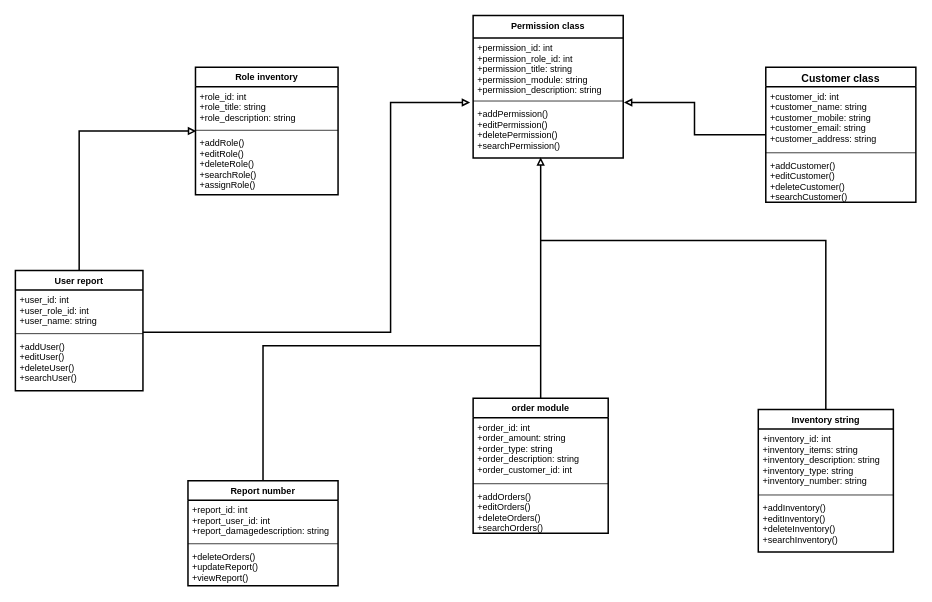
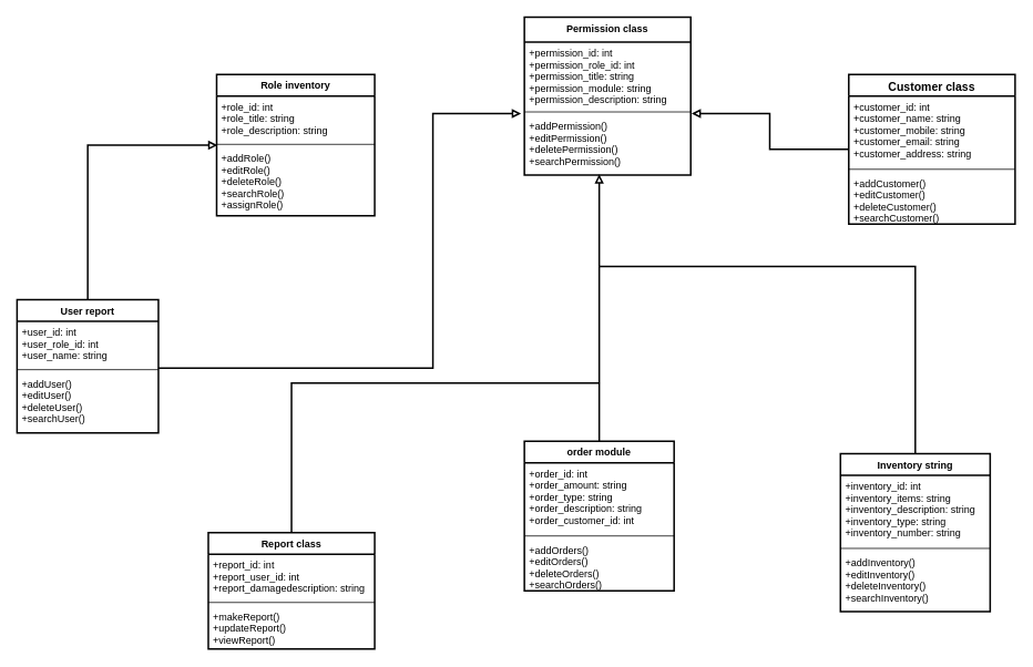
  <mxCell id="0" />
  <mxCell id="1" parent="0" />
  <mxCell id="2" value="Permission class&#10;" style="swimlane;fontStyle=1;align=center;verticalAlign=top;childLayout=stackLayout;horizontal=1;startSize=30;horizontalStack=0;resizeParent=1;resizeParentMax=0;resizeLast=0;collapsible=1;marginBottom=0;strokeWidth=2;" vertex="1" parent="1"><mxGeometry x="630" y="20" width="200" height="190" as="geometry" /></mxCell>
  <mxCell id="3" value="+permission_id: int&#10;+permission_role_id: int&#10;+permission_title: string&#10;+permission_module: string&#10;+permission_description: string" style="text;strokeColor=none;fillColor=none;align=left;verticalAlign=top;spacingLeft=4;spacingRight=4;overflow=hidden;rotatable=0;points=[[0,0.5],[1,0.5]];portConstraint=eastwest;" vertex="1" parent="2"><mxGeometry y="30" width="200" height="80" as="geometry" /></mxCell>
  <mxCell id="4" value="" style="line;strokeWidth=1;fillColor=none;align=left;verticalAlign=middle;spacingTop=-1;spacingLeft=3;spacingRight=3;rotatable=0;labelPosition=right;points=[];portConstraint=eastwest;" vertex="1" parent="2"><mxGeometry y="110" width="200" height="8" as="geometry" /></mxCell>
  <mxCell id="5" value="+addPermission()&#10;+editPermission()&#10;+deletePermission()&#10;+searchPermission()" style="text;strokeColor=none;fillColor=none;align=left;verticalAlign=top;spacingLeft=4;spacingRight=4;overflow=hidden;rotatable=0;points=[[0,0.5],[1,0.5]];portConstraint=eastwest;" vertex="1" parent="2"><mxGeometry y="118" width="200" height="72" as="geometry" /></mxCell>
  <mxCell id="6" value="Role inventory" style="swimlane;fontStyle=1;align=center;verticalAlign=top;childLayout=stackLayout;horizontal=1;startSize=26;horizontalStack=0;resizeParent=1;resizeParentMax=0;resizeLast=0;collapsible=1;marginBottom=0;strokeWidth=2;" vertex="1" parent="1"><mxGeometry x="260" y="89" width="190" height="170" as="geometry" /></mxCell>
  <mxCell id="7" value="+role_id: int&#10;+role_title: string&#10;+role_description: string&#10;" style="text;strokeColor=none;fillColor=none;align=left;verticalAlign=top;spacingLeft=4;spacingRight=4;overflow=hidden;rotatable=0;points=[[0,0.5],[1,0.5]];portConstraint=eastwest;" vertex="1" parent="6"><mxGeometry y="26" width="190" height="54" as="geometry" /></mxCell>
  <mxCell id="8" value="" style="line;strokeWidth=1;fillColor=none;align=left;verticalAlign=middle;spacingTop=-1;spacingLeft=3;spacingRight=3;rotatable=0;labelPosition=right;points=[];portConstraint=eastwest;" vertex="1" parent="6"><mxGeometry y="80" width="190" height="8" as="geometry" /></mxCell>
  <mxCell id="9" value="+addRole()&#10;+editRole()&#10;+deleteRole()&#10;+searchRole()&#10;+assignRole()" style="text;strokeColor=none;fillColor=none;align=left;verticalAlign=top;spacingLeft=4;spacingRight=4;overflow=hidden;rotatable=0;points=[[0,0.5],[1,0.5]];portConstraint=eastwest;" vertex="1" parent="6"><mxGeometry y="88" width="190" height="82" as="geometry" /></mxCell>
  <mxCell id="10" style="edgeStyle=orthogonalEdgeStyle;rounded=0;orthogonalLoop=1;jettySize=auto;html=1;entryX=-0.02;entryY=-0.028;entryDx=0;entryDy=0;entryPerimeter=0;endArrow=block;endFill=0;exitX=1;exitY=1.037;exitDx=0;exitDy=0;exitPerimeter=0;strokeWidth=2;" edge="1" parent="1" source="13" target="5"><mxGeometry relative="1" as="geometry"><Array as="points"><mxPoint x="520" y="442" /><mxPoint x="520" y="136" /></Array></mxGeometry></mxCell>
  <mxCell id="11" style="edgeStyle=orthogonalEdgeStyle;rounded=0;orthogonalLoop=1;jettySize=auto;html=1;entryX=0.005;entryY=1.093;entryDx=0;entryDy=0;entryPerimeter=0;fontSize=12;endArrow=block;endFill=0;strokeWidth=2;" edge="1" parent="1" source="12" target="7"><mxGeometry relative="1" as="geometry" /></mxCell>
  <mxCell id="12" value="User report" style="swimlane;fontStyle=1;align=center;verticalAlign=top;childLayout=stackLayout;horizontal=1;startSize=26;horizontalStack=0;resizeParent=1;resizeParentMax=0;resizeLast=0;collapsible=1;marginBottom=0;strokeWidth=2;" vertex="1" parent="1"><mxGeometry x="20" y="360" width="170" height="160" as="geometry" /></mxCell>
  <mxCell id="13" value="+user_id: int&#10;+user_role_id: int&#10;+user_name: string" style="text;strokeColor=none;fillColor=none;align=left;verticalAlign=top;spacingLeft=4;spacingRight=4;overflow=hidden;rotatable=0;points=[[0,0.5],[1,0.5]];portConstraint=eastwest;" vertex="1" parent="12"><mxGeometry y="26" width="170" height="54" as="geometry" /></mxCell>
  <mxCell id="14" value="" style="line;strokeWidth=1;fillColor=none;align=left;verticalAlign=middle;spacingTop=-1;spacingLeft=3;spacingRight=3;rotatable=0;labelPosition=right;points=[];portConstraint=eastwest;" vertex="1" parent="12"><mxGeometry y="80" width="170" height="8" as="geometry" /></mxCell>
  <mxCell id="15" value="+addUser()&#10;+editUser()&#10;+deleteUser()&#10;+searchUser()" style="text;strokeColor=none;fillColor=none;align=left;verticalAlign=top;spacingLeft=4;spacingRight=4;overflow=hidden;rotatable=0;points=[[0,0.5],[1,0.5]];portConstraint=eastwest;" vertex="1" parent="12"><mxGeometry y="88" width="170" height="72" as="geometry" /></mxCell>
  <mxCell id="16" style="edgeStyle=none;rounded=0;orthogonalLoop=1;jettySize=auto;html=1;entryX=0.45;entryY=0.986;entryDx=0;entryDy=0;entryPerimeter=0;fontSize=12;endArrow=block;endFill=0;strokeWidth=2;" edge="1" parent="1" source="17" target="5"><mxGeometry relative="1" as="geometry" /></mxCell>
  <mxCell id="17" value="order module" style="swimlane;fontStyle=1;align=center;verticalAlign=top;childLayout=stackLayout;horizontal=1;startSize=26;horizontalStack=0;resizeParent=1;resizeParentMax=0;resizeLast=0;collapsible=1;marginBottom=0;strokeWidth=2;" vertex="1" parent="1"><mxGeometry x="630" y="530" width="180" height="180" as="geometry" /></mxCell>
  <mxCell id="18" value="+order_id: int&#10;+order_amount: string&#10;+order_type: string&#10;+order_description: string&#10;+order_customer_id: int" style="text;strokeColor=none;fillColor=none;align=left;verticalAlign=top;spacingLeft=4;spacingRight=4;overflow=hidden;rotatable=0;points=[[0,0.5],[1,0.5]];portConstraint=eastwest;" vertex="1" parent="17"><mxGeometry y="26" width="180" height="84" as="geometry" /></mxCell>
  <mxCell id="19" value="" style="line;strokeWidth=1;fillColor=none;align=left;verticalAlign=middle;spacingTop=-1;spacingLeft=3;spacingRight=3;rotatable=0;labelPosition=right;points=[];portConstraint=eastwest;" vertex="1" parent="17"><mxGeometry y="110" width="180" height="8" as="geometry" /></mxCell>
  <mxCell id="20" value="+addOrders()&#10;+editOrders()&#10;+deleteOrders()&#10;+searchOrders()" style="text;strokeColor=none;fillColor=none;align=left;verticalAlign=top;spacingLeft=4;spacingRight=4;overflow=hidden;rotatable=0;points=[[0,0.5],[1,0.5]];portConstraint=eastwest;" vertex="1" parent="17"><mxGeometry y="118" width="180" height="62" as="geometry" /></mxCell>
  <mxCell id="21" style="edgeStyle=orthogonalEdgeStyle;rounded=0;orthogonalLoop=1;jettySize=auto;html=1;entryX=1.005;entryY=-0.028;entryDx=0;entryDy=0;entryPerimeter=0;fontSize=12;endArrow=block;endFill=0;strokeWidth=2;" edge="1" parent="1" source="22" target="5"><mxGeometry relative="1" as="geometry" /></mxCell>
  <mxCell id="22" value="Customer class" style="swimlane;fontStyle=1;align=center;verticalAlign=top;childLayout=stackLayout;horizontal=1;startSize=26;horizontalStack=0;resizeParent=1;resizeParentMax=0;resizeLast=0;collapsible=1;marginBottom=0;fontSize=14;strokeWidth=2;" vertex="1" parent="1"><mxGeometry x="1020" y="89" width="200" height="180" as="geometry" /></mxCell>
  <mxCell id="23" value="+customer_id: int&#10;+customer_name: string&#10;+customer_mobile: string&#10;+customer_email: string&#10;+customer_address: string&#10;&#10;" style="text;strokeColor=none;fillColor=none;align=left;verticalAlign=top;spacingLeft=4;spacingRight=4;overflow=hidden;rotatable=0;points=[[0,0.5],[1,0.5]];portConstraint=eastwest;fontSize=12;" vertex="1" parent="22"><mxGeometry y="26" width="200" height="84" as="geometry" /></mxCell>
  <mxCell id="24" value="" style="line;strokeWidth=1;fillColor=none;align=left;verticalAlign=middle;spacingTop=-1;spacingLeft=3;spacingRight=3;rotatable=0;labelPosition=right;points=[];portConstraint=eastwest;fontSize=14;" vertex="1" parent="22"><mxGeometry y="110" width="200" height="8" as="geometry" /></mxCell>
  <mxCell id="25" value="+addCustomer()&#10;+editCustomer()&#10;+deleteCustomer()&#10;+searchCustomer()" style="text;strokeColor=none;fillColor=none;align=left;verticalAlign=top;spacingLeft=4;spacingRight=4;overflow=hidden;rotatable=0;points=[[0,0.5],[1,0.5]];portConstraint=eastwest;fontSize=12;" vertex="1" parent="22"><mxGeometry y="118" width="200" height="62" as="geometry" /></mxCell>
  <mxCell id="26" style="edgeStyle=orthogonalEdgeStyle;rounded=0;orthogonalLoop=1;jettySize=auto;html=1;fontSize=12;endArrow=none;endFill=0;strokeWidth=2;" edge="1" parent="1" source="27"><mxGeometry relative="1" as="geometry"><mxPoint x="720" y="320" as="targetPoint" /><Array as="points"><mxPoint x="1100" y="320" /></Array></mxGeometry></mxCell>
  <mxCell id="27" value="Inventory string" style="swimlane;fontStyle=1;align=center;verticalAlign=top;childLayout=stackLayout;horizontal=1;startSize=26;horizontalStack=0;resizeParent=1;resizeParentMax=0;resizeLast=0;collapsible=1;marginBottom=0;fontSize=12;strokeWidth=2;" vertex="1" parent="1"><mxGeometry x="1010" y="545" width="180" height="190" as="geometry" /></mxCell>
  <mxCell id="28" value="+inventory_id: int&#10;+inventory_items: string&#10;+inventory_description: string&#10;+inventory_type: string&#10;+inventory_number: string" style="text;strokeColor=none;fillColor=none;align=left;verticalAlign=top;spacingLeft=4;spacingRight=4;overflow=hidden;rotatable=0;points=[[0,0.5],[1,0.5]];portConstraint=eastwest;fontSize=12;" vertex="1" parent="27"><mxGeometry y="26" width="180" height="84" as="geometry" /></mxCell>
  <mxCell id="29" value="" style="line;strokeWidth=1;fillColor=none;align=left;verticalAlign=middle;spacingTop=-1;spacingLeft=3;spacingRight=3;rotatable=0;labelPosition=right;points=[];portConstraint=eastwest;fontSize=12;" vertex="1" parent="27"><mxGeometry y="110" width="180" height="8" as="geometry" /></mxCell>
  <mxCell id="30" value="+addInventory()&#10;+editInventory()&#10;+deleteInventory()&#10;+searchInventory()" style="text;strokeColor=none;fillColor=none;align=left;verticalAlign=top;spacingLeft=4;spacingRight=4;overflow=hidden;rotatable=0;points=[[0,0.5],[1,0.5]];portConstraint=eastwest;fontSize=12;" vertex="1" parent="27"><mxGeometry y="118" width="180" height="72" as="geometry" /></mxCell>
  <mxCell id="31" style="edgeStyle=orthogonalEdgeStyle;rounded=0;orthogonalLoop=1;jettySize=auto;html=1;fontSize=12;endArrow=none;endFill=0;strokeWidth=2;" edge="1" parent="1" source="32"><mxGeometry relative="1" as="geometry"><mxPoint x="720" y="460" as="targetPoint" /><Array as="points"><mxPoint x="350" y="460" /></Array></mxGeometry></mxCell>
- <mxCell id="32" value="Report number" style="swimlane;fontStyle=1;align=center;verticalAlign=top;childLayout=stackLayout;horizontal=1;startSize=26;horizontalStack=0;resizeParent=1;resizeParentMax=0;resizeLast=0;collapsible=1;marginBottom=0;fontSize=12;strokeWidth=2;" vertex="1" parent="1"><mxGeometry x="250" y="640" width="200" height="140" as="geometry" /></mxCell>
+ <mxCell id="32" value="Report class" style="swimlane;fontStyle=1;align=center;verticalAlign=top;childLayout=stackLayout;horizontal=1;startSize=26;horizontalStack=0;resizeParent=1;resizeParentMax=0;resizeLast=0;collapsible=1;marginBottom=0;fontSize=12;strokeWidth=2;" vertex="1" parent="1"><mxGeometry x="250" y="640" width="200" height="140" as="geometry" /></mxCell>
  <mxCell id="33" value="+report_id: int&#10;+report_user_id: int&#10;+report_damagedescription: string" style="text;strokeColor=none;fillColor=none;align=left;verticalAlign=top;spacingLeft=4;spacingRight=4;overflow=hidden;rotatable=0;points=[[0,0.5],[1,0.5]];portConstraint=eastwest;fontSize=12;" vertex="1" parent="32"><mxGeometry y="26" width="200" height="54" as="geometry" /></mxCell>
  <mxCell id="34" value="" style="line;strokeWidth=1;fillColor=none;align=left;verticalAlign=middle;spacingTop=-1;spacingLeft=3;spacingRight=3;rotatable=0;labelPosition=right;points=[];portConstraint=eastwest;fontSize=12;" vertex="1" parent="32"><mxGeometry y="80" width="200" height="8" as="geometry" /></mxCell>
- <mxCell id="35" value="+deleteOrders()&#10;+updateReport()&#10;+viewReport()" style="text;strokeColor=none;fillColor=none;align=left;verticalAlign=top;spacingLeft=4;spacingRight=4;overflow=hidden;rotatable=0;points=[[0,0.5],[1,0.5]];portConstraint=eastwest;fontSize=12;" vertex="1" parent="32"><mxGeometry y="88" width="200" height="52" as="geometry" /></mxCell>
+ <mxCell id="35" value="+makeReport()&#10;+updateReport()&#10;+viewReport()" style="text;strokeColor=none;fillColor=none;align=left;verticalAlign=top;spacingLeft=4;spacingRight=4;overflow=hidden;rotatable=0;points=[[0,0.5],[1,0.5]];portConstraint=eastwest;fontSize=12;" vertex="1" parent="32"><mxGeometry y="88" width="200" height="52" as="geometry" /></mxCell>
